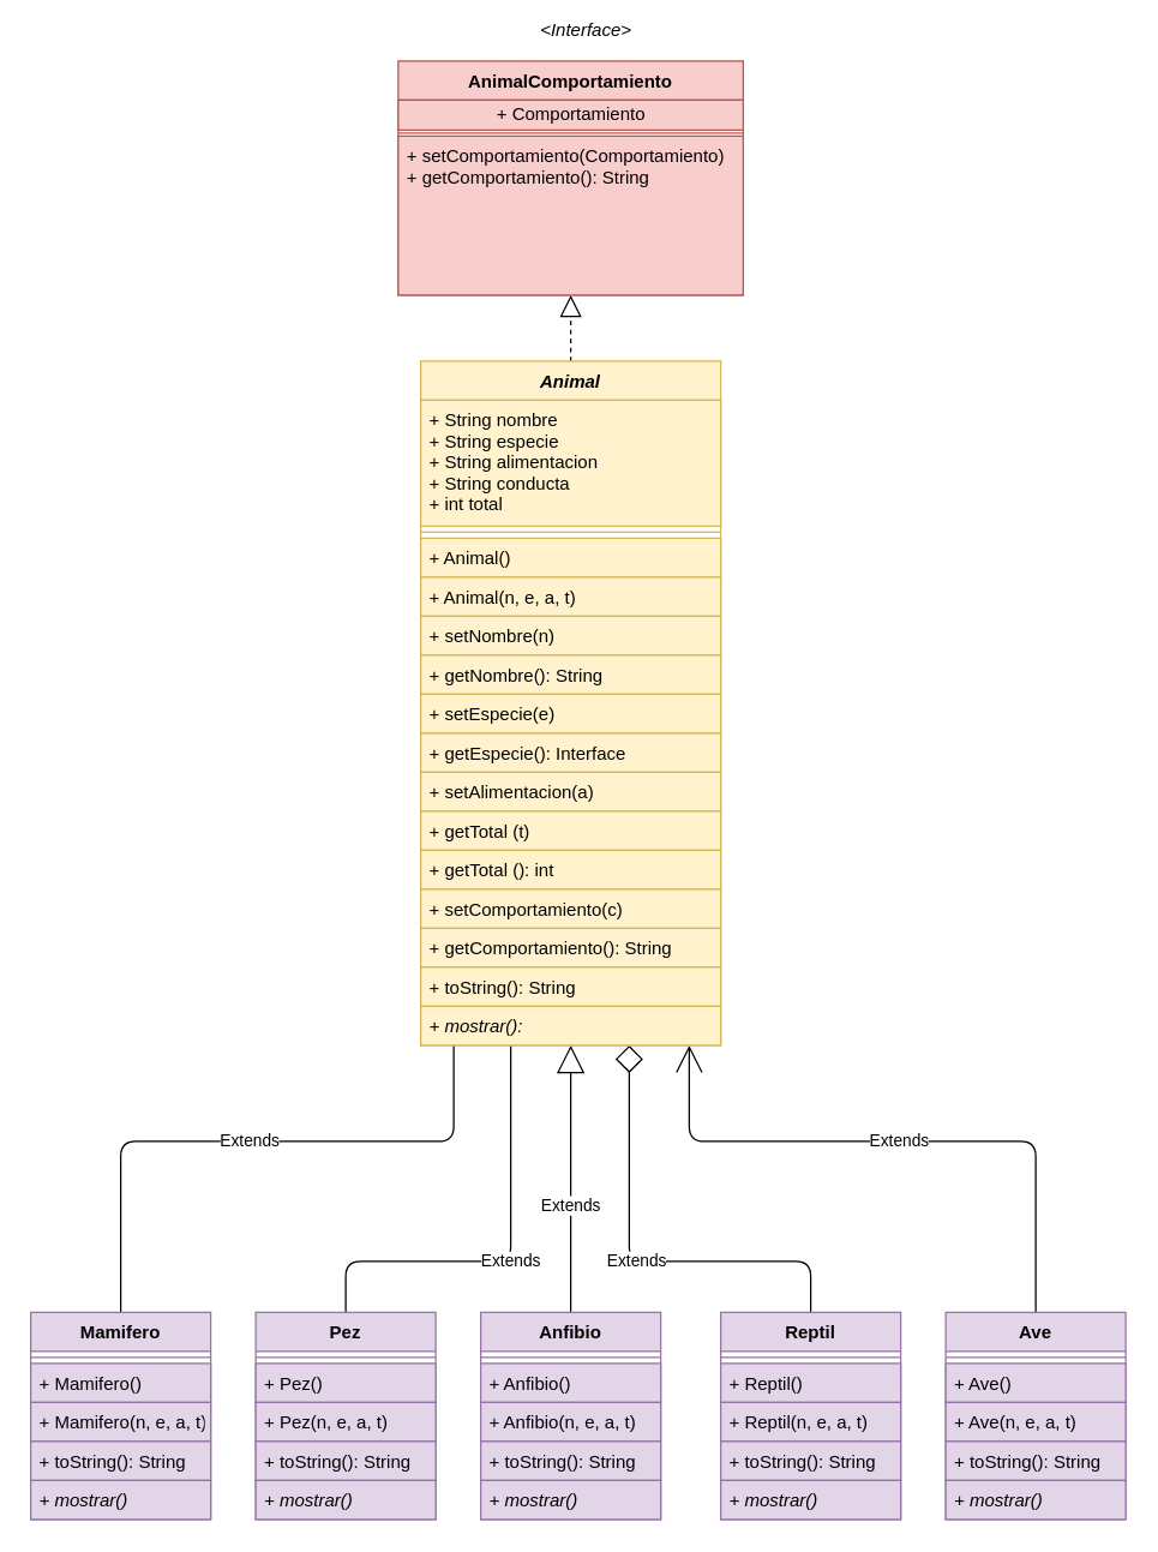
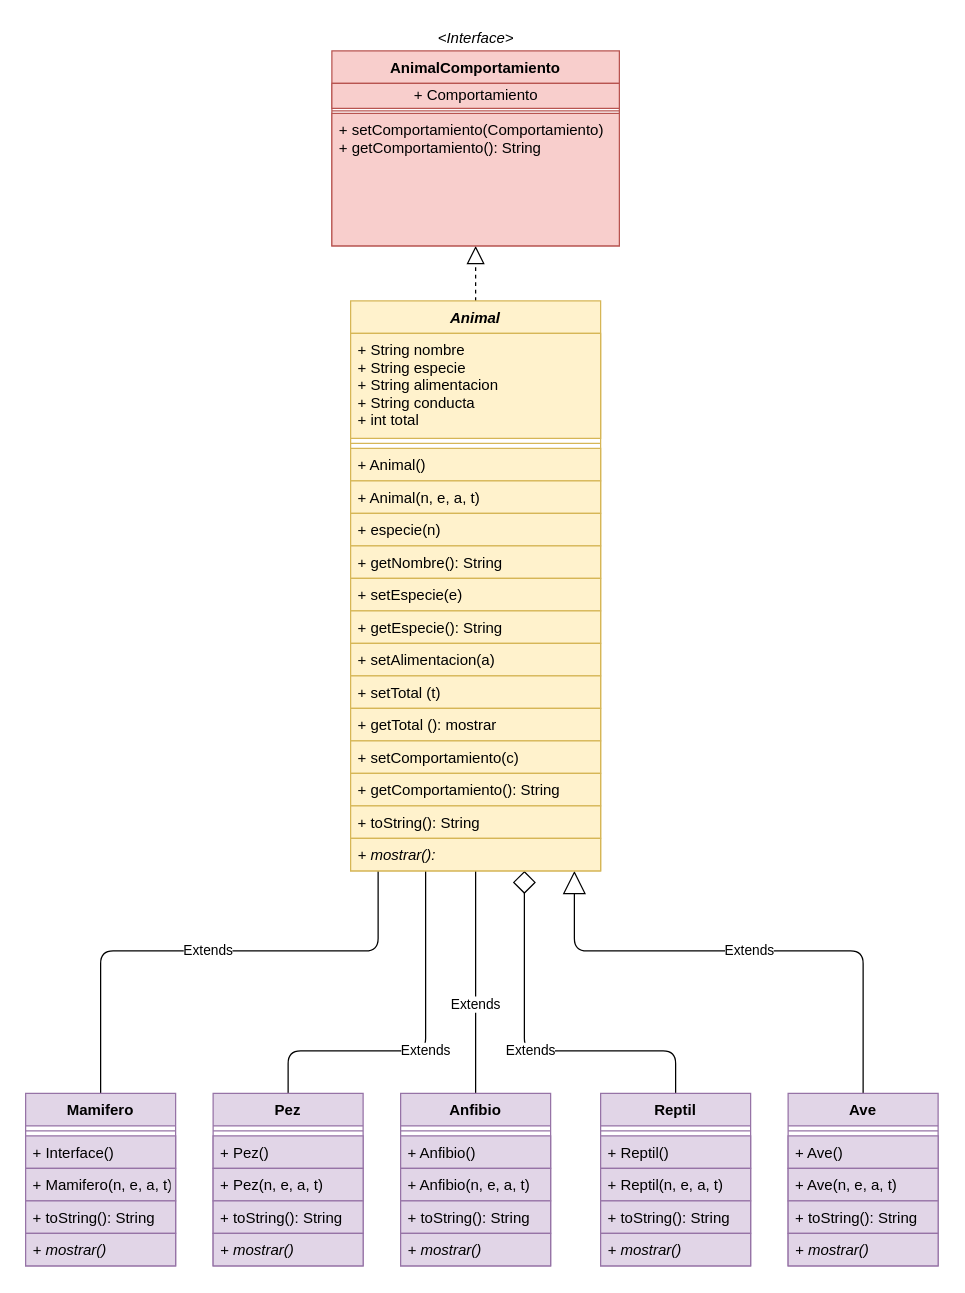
  <mxCell id="0" />
  <mxCell id="1" parent="0" />
- <mxCell id="2" value="Extends" style="endArrow=block;endSize=16;endFill=0;html=1;" edge="1" parent="1" source="41" target="27"><mxGeometry x="-0.2" width="160" relative="1" as="geometry"><mxPoint x="380" y="874" as="sourcePoint" /><mxPoint x="380" y="700" as="targetPoint" /><mxPoint as="offset" /></mxGeometry></mxCell>
+ <mxCell id="2" value="Extends" style="endArrow=none;endSize=16;endFill=0;html=1;" edge="1" parent="1" source="41" target="27"><mxGeometry x="-0.2" width="160" relative="1" as="geometry"><mxPoint x="380" y="874" as="sourcePoint" /><mxPoint x="380" y="700" as="targetPoint" /><mxPoint as="offset" /></mxGeometry></mxCell>
  <mxCell id="3" value="Extends" style="endArrow=none;endSize=16;endFill=0;html=1;edgeStyle=orthogonalEdgeStyle;" edge="1" parent="1" source="28" target="27"><mxGeometry width="160" relative="1" as="geometry"><mxPoint x="240" y="790" as="sourcePoint" /><mxPoint x="302" y="690" as="targetPoint" /><Array as="points"><mxPoint x="80" y="760" /><mxPoint x="302" y="760" /></Array></mxGeometry></mxCell>
  <mxCell id="4" value="Extends" style="endArrow=none;endSize=16;endFill=0;html=1;edgeStyle=orthogonalEdgeStyle;" edge="1" parent="1" source="35" target="27"><mxGeometry width="160" relative="1" as="geometry"><mxPoint x="230" y="874" as="sourcePoint" /><mxPoint x="340" y="700" as="targetPoint" /><Array as="points"><mxPoint x="230" y="840" /><mxPoint x="340" y="840" /></Array></mxGeometry></mxCell>
  <mxCell id="5" value="Extends" style="endArrow=diamond;endSize=16;endFill=0;html=1;edgeStyle=orthogonalEdgeStyle;exitX=0.5;exitY=0;exitDx=0;exitDy=0;" edge="1" parent="1" source="47" target="27"><mxGeometry width="160" relative="1" as="geometry"><mxPoint x="570" y="900" as="sourcePoint" /><mxPoint x="420" y="690" as="targetPoint" /><Array as="points"><mxPoint x="540" y="840" /><mxPoint x="419" y="840" /></Array></mxGeometry></mxCell>
- <mxCell id="6" value="Extends" style="endArrow=open;endSize=16;endFill=0;html=1;edgeStyle=orthogonalEdgeStyle;" edge="1" parent="1" source="53" target="27"><mxGeometry width="160" relative="1" as="geometry"><mxPoint x="720" y="874" as="sourcePoint" /><mxPoint x="459" y="701" as="targetPoint" /><Array as="points"><mxPoint x="690" y="760" /><mxPoint x="459" y="760" /></Array></mxGeometry></mxCell>
+ <mxCell id="6" value="Extends" style="endArrow=block;endSize=16;endFill=0;html=1;edgeStyle=orthogonalEdgeStyle;" edge="1" parent="1" source="53" target="27"><mxGeometry width="160" relative="1" as="geometry"><mxPoint x="720" y="874" as="sourcePoint" /><mxPoint x="459" y="701" as="targetPoint" /><Array as="points"><mxPoint x="690" y="760" /><mxPoint x="459" y="760" /></Array></mxGeometry></mxCell>
  <mxCell id="7" value="" style="endArrow=block;dashed=1;endFill=0;endSize=12;html=1;exitX=0.5;exitY=0;exitDx=0;exitDy=0;" edge="1" parent="1" source="12" target="11"><mxGeometry width="160" relative="1" as="geometry"><mxPoint x="381" y="272" as="sourcePoint" /><mxPoint x="381" y="212" as="targetPoint" /></mxGeometry></mxCell>
  <mxCell id="8" value="AnimalComportamiento" style="swimlane;fontStyle=1;align=center;verticalAlign=top;childLayout=stackLayout;horizontal=1;startSize=26;horizontalStack=0;resizeParent=1;resizeParentMax=0;resizeLast=0;collapsible=1;marginBottom=0;fillColor=#f8cecc;strokeColor=#b85450;" vertex="1" parent="1"><mxGeometry x="265" y="40" width="230" height="156" as="geometry" /></mxCell>
  <mxCell id="9" value="+ Comportamiento" style="text;html=1;align=center;verticalAlign=middle;resizable=0;points=[];autosize=1;fillColor=#f8cecc;strokeColor=#b85450;" vertex="1" parent="8"><mxGeometry y="26" width="230" height="20" as="geometry" /></mxCell>
  <mxCell id="10" value="" style="line;strokeWidth=1;fillColor=#f8cecc;align=left;verticalAlign=middle;spacingTop=-1;spacingLeft=3;spacingRight=3;rotatable=0;labelPosition=right;points=[];portConstraint=eastwest;strokeColor=#b85450;" vertex="1" parent="8"><mxGeometry y="46" width="230" height="4" as="geometry" /></mxCell>
  <mxCell id="11" value="+ setComportamiento(Comportamiento)&#10;+ getComportamiento(): String&#10;" style="text;strokeColor=#b85450;fillColor=#f8cecc;align=left;verticalAlign=top;spacingLeft=4;spacingRight=4;overflow=hidden;rotatable=0;points=[[0,0.5],[1,0.5]];portConstraint=eastwest;" vertex="1" parent="8"><mxGeometry y="50" width="230" height="106" as="geometry" /></mxCell>
  <mxCell id="12" value="Animal" style="swimlane;fontStyle=3;align=center;verticalAlign=top;childLayout=stackLayout;horizontal=1;startSize=26;horizontalStack=0;resizeParent=1;resizeParentMax=0;resizeLast=0;collapsible=1;marginBottom=0;fillColor=#fff2cc;strokeColor=#d6b656;" vertex="1" parent="1"><mxGeometry x="280" y="240" width="200" height="456" as="geometry" /></mxCell>
  <mxCell id="13" value="+ String nombre&#10;+ String especie&#10;+ String alimentacion&#10;+ String conducta&#10;+ int total&#10;" style="text;strokeColor=#d6b656;fillColor=#fff2cc;align=left;verticalAlign=top;spacingLeft=4;spacingRight=4;overflow=hidden;rotatable=0;points=[[0,0.5],[1,0.5]];portConstraint=eastwest;" vertex="1" parent="12"><mxGeometry y="26" width="200" height="84" as="geometry" /></mxCell>
  <mxCell id="14" value="" style="line;strokeWidth=1;fillColor=#fff2cc;align=left;verticalAlign=middle;spacingTop=-1;spacingLeft=3;spacingRight=3;rotatable=0;labelPosition=right;points=[];portConstraint=eastwest;strokeColor=#d6b656;" vertex="1" parent="12"><mxGeometry y="110" width="200" height="8" as="geometry" /></mxCell>
  <mxCell id="15" value="+ Animal()" style="text;strokeColor=#d6b656;fillColor=#fff2cc;align=left;verticalAlign=top;spacingLeft=4;spacingRight=4;overflow=hidden;rotatable=0;points=[[0,0.5],[1,0.5]];portConstraint=eastwest;" vertex="1" parent="12"><mxGeometry y="118" width="200" height="26" as="geometry" /></mxCell>
  <mxCell id="16" value="+ Animal(n, e, a, t)" style="text;strokeColor=#d6b656;fillColor=#fff2cc;align=left;verticalAlign=top;spacingLeft=4;spacingRight=4;overflow=hidden;rotatable=0;points=[[0,0.5],[1,0.5]];portConstraint=eastwest;" vertex="1" parent="12"><mxGeometry y="144" width="200" height="26" as="geometry" /></mxCell>
- <mxCell id="17" value="+ setNombre(n)" style="text;strokeColor=#d6b656;fillColor=#fff2cc;align=left;verticalAlign=top;spacingLeft=4;spacingRight=4;overflow=hidden;rotatable=0;points=[[0,0.5],[1,0.5]];portConstraint=eastwest;" vertex="1" parent="12"><mxGeometry y="170" width="200" height="26" as="geometry" /></mxCell>
+ <mxCell id="17" value="+ especie(n)" style="text;strokeColor=#d6b656;fillColor=#fff2cc;align=left;verticalAlign=top;spacingLeft=4;spacingRight=4;overflow=hidden;rotatable=0;points=[[0,0.5],[1,0.5]];portConstraint=eastwest;" vertex="1" parent="12"><mxGeometry y="170" width="200" height="26" as="geometry" /></mxCell>
  <mxCell id="18" value="+ getNombre(): String" style="text;strokeColor=#d6b656;fillColor=#fff2cc;align=left;verticalAlign=top;spacingLeft=4;spacingRight=4;overflow=hidden;rotatable=0;points=[[0,0.5],[1,0.5]];portConstraint=eastwest;" vertex="1" parent="12"><mxGeometry y="196" width="200" height="26" as="geometry" /></mxCell>
  <mxCell id="19" value="+ setEspecie(e)" style="text;strokeColor=#d6b656;fillColor=#fff2cc;align=left;verticalAlign=top;spacingLeft=4;spacingRight=4;overflow=hidden;rotatable=0;points=[[0,0.5],[1,0.5]];portConstraint=eastwest;" vertex="1" parent="12"><mxGeometry y="222" width="200" height="26" as="geometry" /></mxCell>
- <mxCell id="20" value="+ getEspecie(): Interface" style="text;strokeColor=#d6b656;fillColor=#fff2cc;align=left;verticalAlign=top;spacingLeft=4;spacingRight=4;overflow=hidden;rotatable=0;points=[[0,0.5],[1,0.5]];portConstraint=eastwest;" vertex="1" parent="12"><mxGeometry y="248" width="200" height="26" as="geometry" /></mxCell>
+ <mxCell id="20" value="+ getEspecie(): String" style="text;strokeColor=#d6b656;fillColor=#fff2cc;align=left;verticalAlign=top;spacingLeft=4;spacingRight=4;overflow=hidden;rotatable=0;points=[[0,0.5],[1,0.5]];portConstraint=eastwest;" vertex="1" parent="12"><mxGeometry y="248" width="200" height="26" as="geometry" /></mxCell>
  <mxCell id="21" value="+ setAlimentacion(a)" style="text;strokeColor=#d6b656;fillColor=#fff2cc;align=left;verticalAlign=top;spacingLeft=4;spacingRight=4;overflow=hidden;rotatable=0;points=[[0,0.5],[1,0.5]];portConstraint=eastwest;" vertex="1" parent="12"><mxGeometry y="274" width="200" height="26" as="geometry" /></mxCell>
- <mxCell id="22" value="+ getTotal (t)" style="text;strokeColor=#d6b656;fillColor=#fff2cc;align=left;verticalAlign=top;spacingLeft=4;spacingRight=4;overflow=hidden;rotatable=0;points=[[0,0.5],[1,0.5]];portConstraint=eastwest;" vertex="1" parent="12"><mxGeometry y="300" width="200" height="26" as="geometry" /></mxCell>
- <mxCell id="23" value="+ getTotal (): int&#10;" style="text;strokeColor=#d6b656;fillColor=#fff2cc;align=left;verticalAlign=top;spacingLeft=4;spacingRight=4;overflow=hidden;rotatable=0;points=[[0,0.5],[1,0.5]];portConstraint=eastwest;" vertex="1" parent="12"><mxGeometry y="326" width="200" height="26" as="geometry" /></mxCell>
+ <mxCell id="22" value="+ setTotal (t)" style="text;strokeColor=#d6b656;fillColor=#fff2cc;align=left;verticalAlign=top;spacingLeft=4;spacingRight=4;overflow=hidden;rotatable=0;points=[[0,0.5],[1,0.5]];portConstraint=eastwest;" vertex="1" parent="12"><mxGeometry y="300" width="200" height="26" as="geometry" /></mxCell>
+ <mxCell id="23" value="+ getTotal (): mostrar&#10;" style="text;strokeColor=#d6b656;fillColor=#fff2cc;align=left;verticalAlign=top;spacingLeft=4;spacingRight=4;overflow=hidden;rotatable=0;points=[[0,0.5],[1,0.5]];portConstraint=eastwest;" vertex="1" parent="12"><mxGeometry y="326" width="200" height="26" as="geometry" /></mxCell>
  <mxCell id="24" value="+ setComportamiento(c)" style="text;strokeColor=#d6b656;fillColor=#fff2cc;align=left;verticalAlign=top;spacingLeft=4;spacingRight=4;overflow=hidden;rotatable=0;points=[[0,0.5],[1,0.5]];portConstraint=eastwest;" vertex="1" parent="12"><mxGeometry y="352" width="200" height="26" as="geometry" /></mxCell>
  <mxCell id="25" value="+ getComportamiento(): String" style="text;strokeColor=#d6b656;fillColor=#fff2cc;align=left;verticalAlign=top;spacingLeft=4;spacingRight=4;overflow=hidden;rotatable=0;points=[[0,0.5],[1,0.5]];portConstraint=eastwest;" vertex="1" parent="12"><mxGeometry y="378" width="200" height="26" as="geometry" /></mxCell>
  <mxCell id="26" value="+ toString(): String" style="text;strokeColor=#d6b656;fillColor=#fff2cc;align=left;verticalAlign=top;spacingLeft=4;spacingRight=4;overflow=hidden;rotatable=0;points=[[0,0.5],[1,0.5]];portConstraint=eastwest;" vertex="1" parent="12"><mxGeometry y="404" width="200" height="26" as="geometry" /></mxCell>
  <mxCell id="27" value="+ mostrar():" style="text;strokeColor=#d6b656;fillColor=#fff2cc;align=left;verticalAlign=top;spacingLeft=4;spacingRight=4;overflow=hidden;rotatable=0;points=[[0,0.5],[1,0.5]];portConstraint=eastwest;fontStyle=2" vertex="1" parent="12"><mxGeometry y="430" width="200" height="26" as="geometry" /></mxCell>
  <mxCell id="28" value="Mamifero" style="swimlane;fontStyle=1;align=center;verticalAlign=top;childLayout=stackLayout;horizontal=1;startSize=26;horizontalStack=0;resizeParent=1;resizeParentMax=0;resizeLast=0;collapsible=1;marginBottom=0;fillColor=#e1d5e7;strokeColor=#9673a6;" vertex="1" parent="1"><mxGeometry x="20" y="874" width="120" height="138" as="geometry" /></mxCell>
  <mxCell id="29" value="" style="line;strokeWidth=1;fillColor=#e1d5e7;align=left;verticalAlign=middle;spacingTop=-1;spacingLeft=3;spacingRight=3;rotatable=0;labelPosition=right;points=[];portConstraint=eastwest;strokeColor=#9673a6;" vertex="1" parent="28"><mxGeometry y="26" width="120" height="8" as="geometry" /></mxCell>
- <mxCell id="30" value="+ Mamifero()" style="text;strokeColor=#9673a6;fillColor=#e1d5e7;align=left;verticalAlign=top;spacingLeft=4;spacingRight=4;overflow=hidden;rotatable=0;points=[[0,0.5],[1,0.5]];portConstraint=eastwest;" vertex="1" parent="28"><mxGeometry y="34" width="120" height="26" as="geometry" /></mxCell>
+ <mxCell id="30" value="+ Interface()" style="text;strokeColor=#9673a6;fillColor=#e1d5e7;align=left;verticalAlign=top;spacingLeft=4;spacingRight=4;overflow=hidden;rotatable=0;points=[[0,0.5],[1,0.5]];portConstraint=eastwest;" vertex="1" parent="28"><mxGeometry y="34" width="120" height="26" as="geometry" /></mxCell>
  <mxCell id="31" value="+ Mamifero(n, e, a, t)" style="text;strokeColor=#9673a6;fillColor=#e1d5e7;align=left;verticalAlign=top;spacingLeft=4;spacingRight=4;overflow=hidden;rotatable=0;points=[[0,0.5],[1,0.5]];portConstraint=eastwest;" vertex="1" parent="28"><mxGeometry y="60" width="120" height="26" as="geometry" /></mxCell>
  <mxCell id="32" value="+ toString(): String" style="text;strokeColor=#9673a6;fillColor=#e1d5e7;align=left;verticalAlign=top;spacingLeft=4;spacingRight=4;overflow=hidden;rotatable=0;points=[[0,0.5],[1,0.5]];portConstraint=eastwest;" vertex="1" parent="28"><mxGeometry y="86" width="120" height="26" as="geometry" /></mxCell>
  <mxCell id="33" value="+ mostrar()" style="text;strokeColor=#9673a6;fillColor=#e1d5e7;align=left;verticalAlign=top;spacingLeft=4;spacingRight=4;overflow=hidden;rotatable=0;points=[[0,0.5],[1,0.5]];portConstraint=eastwest;fontStyle=2" vertex="1" parent="28"><mxGeometry y="112" width="120" height="26" as="geometry" /></mxCell>
- <mxCell id="34" value="&lt;i&gt;&amp;lt;Interface&amp;gt;&lt;/i&gt;" style="text;html=1;align=center;verticalAlign=middle;resizable=0;points=[];autosize=1;" vertex="1" parent="1"><mxGeometry x="350" y="10" width="80" height="20" as="geometry" /></mxCell>
+ <mxCell id="34" value="&lt;i&gt;&amp;lt;Interface&amp;gt;&lt;/i&gt;" style="text;html=1;align=center;verticalAlign=middle;resizable=0;points=[];autosize=1;" vertex="1" parent="1"><mxGeometry x="340" y="20" width="80" height="20" as="geometry" /></mxCell>
  <mxCell id="35" value="Pez" style="swimlane;fontStyle=1;align=center;verticalAlign=top;childLayout=stackLayout;horizontal=1;startSize=26;horizontalStack=0;resizeParent=1;resizeParentMax=0;resizeLast=0;collapsible=1;marginBottom=0;fillColor=#e1d5e7;strokeColor=#9673a6;" vertex="1" parent="1"><mxGeometry x="170" y="874" width="120" height="138" as="geometry" /></mxCell>
  <mxCell id="36" value="" style="line;strokeWidth=1;fillColor=#e1d5e7;align=left;verticalAlign=middle;spacingTop=-1;spacingLeft=3;spacingRight=3;rotatable=0;labelPosition=right;points=[];portConstraint=eastwest;strokeColor=#9673a6;" vertex="1" parent="35"><mxGeometry y="26" width="120" height="8" as="geometry" /></mxCell>
  <mxCell id="37" value="+ Pez()" style="text;strokeColor=#9673a6;fillColor=#e1d5e7;align=left;verticalAlign=top;spacingLeft=4;spacingRight=4;overflow=hidden;rotatable=0;points=[[0,0.5],[1,0.5]];portConstraint=eastwest;" vertex="1" parent="35"><mxGeometry y="34" width="120" height="26" as="geometry" /></mxCell>
  <mxCell id="38" value="+ Pez(n, e, a, t)" style="text;strokeColor=#9673a6;fillColor=#e1d5e7;align=left;verticalAlign=top;spacingLeft=4;spacingRight=4;overflow=hidden;rotatable=0;points=[[0,0.5],[1,0.5]];portConstraint=eastwest;" vertex="1" parent="35"><mxGeometry y="60" width="120" height="26" as="geometry" /></mxCell>
  <mxCell id="39" value="+ toString(): String" style="text;strokeColor=#9673a6;fillColor=#e1d5e7;align=left;verticalAlign=top;spacingLeft=4;spacingRight=4;overflow=hidden;rotatable=0;points=[[0,0.5],[1,0.5]];portConstraint=eastwest;" vertex="1" parent="35"><mxGeometry y="86" width="120" height="26" as="geometry" /></mxCell>
  <mxCell id="40" value="+ mostrar()" style="text;strokeColor=#9673a6;fillColor=#e1d5e7;align=left;verticalAlign=top;spacingLeft=4;spacingRight=4;overflow=hidden;rotatable=0;points=[[0,0.5],[1,0.5]];portConstraint=eastwest;fontStyle=2" vertex="1" parent="35"><mxGeometry y="112" width="120" height="26" as="geometry" /></mxCell>
  <mxCell id="41" value="Anfibio" style="swimlane;fontStyle=1;align=center;verticalAlign=top;childLayout=stackLayout;horizontal=1;startSize=26;horizontalStack=0;resizeParent=1;resizeParentMax=0;resizeLast=0;collapsible=1;marginBottom=0;fillColor=#e1d5e7;strokeColor=#9673a6;" vertex="1" parent="1"><mxGeometry x="320" y="874" width="120" height="138" as="geometry" /></mxCell>
  <mxCell id="42" value="" style="line;strokeWidth=1;fillColor=#e1d5e7;align=left;verticalAlign=middle;spacingTop=-1;spacingLeft=3;spacingRight=3;rotatable=0;labelPosition=right;points=[];portConstraint=eastwest;strokeColor=#9673a6;" vertex="1" parent="41"><mxGeometry y="26" width="120" height="8" as="geometry" /></mxCell>
  <mxCell id="43" value="+ Anfibio()" style="text;strokeColor=#9673a6;fillColor=#e1d5e7;align=left;verticalAlign=top;spacingLeft=4;spacingRight=4;overflow=hidden;rotatable=0;points=[[0,0.5],[1,0.5]];portConstraint=eastwest;" vertex="1" parent="41"><mxGeometry y="34" width="120" height="26" as="geometry" /></mxCell>
  <mxCell id="44" value="+ Anfibio(n, e, a, t)" style="text;strokeColor=#9673a6;fillColor=#e1d5e7;align=left;verticalAlign=top;spacingLeft=4;spacingRight=4;overflow=hidden;rotatable=0;points=[[0,0.5],[1,0.5]];portConstraint=eastwest;" vertex="1" parent="41"><mxGeometry y="60" width="120" height="26" as="geometry" /></mxCell>
  <mxCell id="45" value="+ toString(): String" style="text;strokeColor=#9673a6;fillColor=#e1d5e7;align=left;verticalAlign=top;spacingLeft=4;spacingRight=4;overflow=hidden;rotatable=0;points=[[0,0.5],[1,0.5]];portConstraint=eastwest;" vertex="1" parent="41"><mxGeometry y="86" width="120" height="26" as="geometry" /></mxCell>
  <mxCell id="46" value="+ mostrar()" style="text;strokeColor=#9673a6;fillColor=#e1d5e7;align=left;verticalAlign=top;spacingLeft=4;spacingRight=4;overflow=hidden;rotatable=0;points=[[0,0.5],[1,0.5]];portConstraint=eastwest;fontStyle=2" vertex="1" parent="41"><mxGeometry y="112" width="120" height="26" as="geometry" /></mxCell>
  <mxCell id="47" value="Reptil" style="swimlane;fontStyle=1;align=center;verticalAlign=top;childLayout=stackLayout;horizontal=1;startSize=26;horizontalStack=0;resizeParent=1;resizeParentMax=0;resizeLast=0;collapsible=1;marginBottom=0;fillColor=#e1d5e7;strokeColor=#9673a6;" vertex="1" parent="1"><mxGeometry x="480" y="874" width="120" height="138" as="geometry" /></mxCell>
  <mxCell id="48" value="" style="line;strokeWidth=1;fillColor=#e1d5e7;align=left;verticalAlign=middle;spacingTop=-1;spacingLeft=3;spacingRight=3;rotatable=0;labelPosition=right;points=[];portConstraint=eastwest;strokeColor=#9673a6;" vertex="1" parent="47"><mxGeometry y="26" width="120" height="8" as="geometry" /></mxCell>
  <mxCell id="49" value="+ Reptil()" style="text;strokeColor=#9673a6;fillColor=#e1d5e7;align=left;verticalAlign=top;spacingLeft=4;spacingRight=4;overflow=hidden;rotatable=0;points=[[0,0.5],[1,0.5]];portConstraint=eastwest;" vertex="1" parent="47"><mxGeometry y="34" width="120" height="26" as="geometry" /></mxCell>
  <mxCell id="50" value="+ Reptil(n, e, a, t)" style="text;strokeColor=#9673a6;fillColor=#e1d5e7;align=left;verticalAlign=top;spacingLeft=4;spacingRight=4;overflow=hidden;rotatable=0;points=[[0,0.5],[1,0.5]];portConstraint=eastwest;" vertex="1" parent="47"><mxGeometry y="60" width="120" height="26" as="geometry" /></mxCell>
  <mxCell id="51" value="+ toString(): String" style="text;strokeColor=#9673a6;fillColor=#e1d5e7;align=left;verticalAlign=top;spacingLeft=4;spacingRight=4;overflow=hidden;rotatable=0;points=[[0,0.5],[1,0.5]];portConstraint=eastwest;" vertex="1" parent="47"><mxGeometry y="86" width="120" height="26" as="geometry" /></mxCell>
  <mxCell id="52" value="+ mostrar()" style="text;strokeColor=#9673a6;fillColor=#e1d5e7;align=left;verticalAlign=top;spacingLeft=4;spacingRight=4;overflow=hidden;rotatable=0;points=[[0,0.5],[1,0.5]];portConstraint=eastwest;fontStyle=2" vertex="1" parent="47"><mxGeometry y="112" width="120" height="26" as="geometry" /></mxCell>
  <mxCell id="53" value="Ave" style="swimlane;fontStyle=1;align=center;verticalAlign=top;childLayout=stackLayout;horizontal=1;startSize=26;horizontalStack=0;resizeParent=1;resizeParentMax=0;resizeLast=0;collapsible=1;marginBottom=0;fillColor=#e1d5e7;strokeColor=#9673a6;" vertex="1" parent="1"><mxGeometry x="630" y="874" width="120" height="138" as="geometry" /></mxCell>
  <mxCell id="54" value="" style="line;strokeWidth=1;fillColor=#e1d5e7;align=left;verticalAlign=middle;spacingTop=-1;spacingLeft=3;spacingRight=3;rotatable=0;labelPosition=right;points=[];portConstraint=eastwest;strokeColor=#9673a6;" vertex="1" parent="53"><mxGeometry y="26" width="120" height="8" as="geometry" /></mxCell>
  <mxCell id="55" value="+ Ave()" style="text;strokeColor=#9673a6;fillColor=#e1d5e7;align=left;verticalAlign=top;spacingLeft=4;spacingRight=4;overflow=hidden;rotatable=0;points=[[0,0.5],[1,0.5]];portConstraint=eastwest;" vertex="1" parent="53"><mxGeometry y="34" width="120" height="26" as="geometry" /></mxCell>
  <mxCell id="56" value="+ Ave(n, e, a, t)" style="text;strokeColor=#9673a6;fillColor=#e1d5e7;align=left;verticalAlign=top;spacingLeft=4;spacingRight=4;overflow=hidden;rotatable=0;points=[[0,0.5],[1,0.5]];portConstraint=eastwest;" vertex="1" parent="53"><mxGeometry y="60" width="120" height="26" as="geometry" /></mxCell>
  <mxCell id="57" value="+ toString(): String" style="text;strokeColor=#9673a6;fillColor=#e1d5e7;align=left;verticalAlign=top;spacingLeft=4;spacingRight=4;overflow=hidden;rotatable=0;points=[[0,0.5],[1,0.5]];portConstraint=eastwest;" vertex="1" parent="53"><mxGeometry y="86" width="120" height="26" as="geometry" /></mxCell>
  <mxCell id="58" value="+ mostrar()" style="text;strokeColor=#9673a6;fillColor=#e1d5e7;align=left;verticalAlign=top;spacingLeft=4;spacingRight=4;overflow=hidden;rotatable=0;points=[[0,0.5],[1,0.5]];portConstraint=eastwest;fontStyle=2" vertex="1" parent="53"><mxGeometry y="112" width="120" height="26" as="geometry" /></mxCell>
